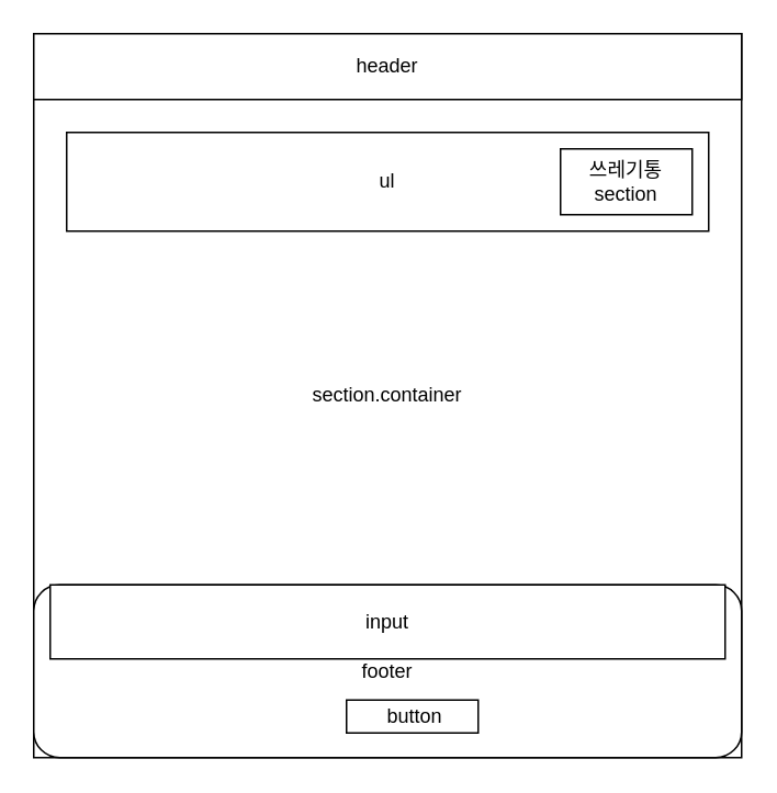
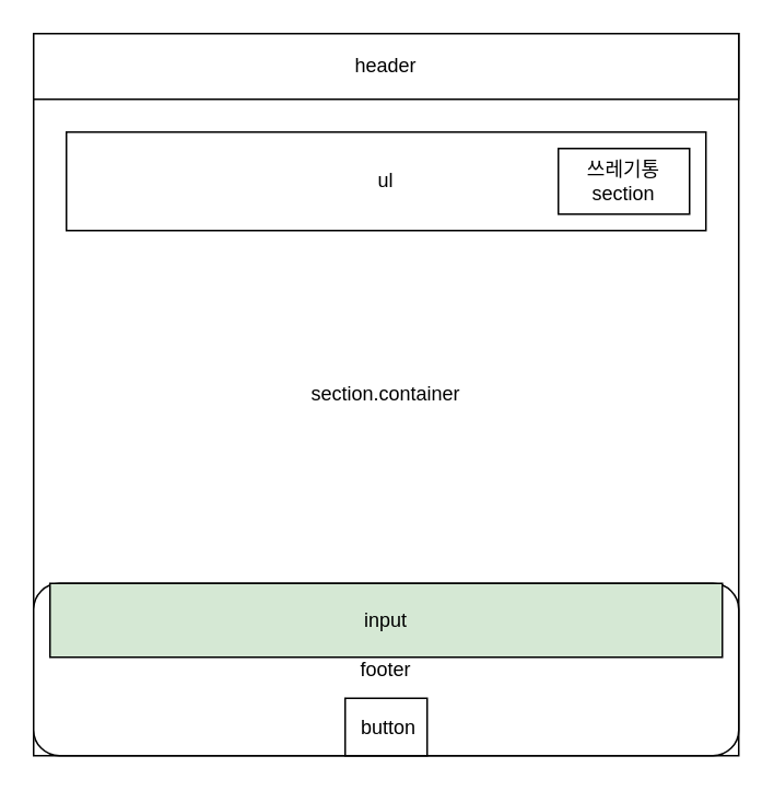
  <mxCell id="0" />
  <mxCell id="1" parent="0" />
  <mxCell id="2" value="section.container" style="rounded=0;whiteSpace=wrap;html=1;" vertex="1" parent="1"><mxGeometry x="20" y="20" width="430" height="440" as="geometry" /></mxCell>
  <mxCell id="3" value="header" style="rounded=0;whiteSpace=wrap;html=1;" vertex="1" parent="1"><mxGeometry x="20" y="20" width="430" height="40" as="geometry" /></mxCell>
  <mxCell id="4" value="footer" style="rounded=1;whiteSpace=wrap;html=1;" vertex="1" parent="1"><mxGeometry x="20" y="355" width="430" height="105" as="geometry" /></mxCell>
  <mxCell id="5" value="ul" style="rounded=0;whiteSpace=wrap;html=1;" vertex="1" parent="1"><mxGeometry x="40" y="80" width="390" height="60" as="geometry" /></mxCell>
  <mxCell id="6" value="쓰레기통&lt;br&gt;section" style="rounded=0;whiteSpace=wrap;html=1;" vertex="1" parent="1"><mxGeometry x="340" y="90" width="80" height="40" as="geometry" /></mxCell>
- <mxCell id="7" value="input" style="rounded=0;whiteSpace=wrap;html=1;" vertex="1" parent="1"><mxGeometry x="30" y="355" width="410" height="45" as="geometry" /></mxCell>
- <mxCell id="8" value="&amp;nbsp;button" style="rounded=0;whiteSpace=wrap;html=1;" vertex="1" parent="1"><mxGeometry x="210" y="425" width="80" height="20" as="geometry" /></mxCell>
+ <mxCell id="7" value="input" style="rounded=0;whiteSpace=wrap;html=1;fillColor=#d5e8d4;" vertex="1" parent="1"><mxGeometry x="30" y="355" width="410" height="45" as="geometry" /></mxCell>
+ <mxCell id="8" value="&amp;nbsp;button" style="rounded=0;whiteSpace=wrap;html=1;" vertex="1" parent="1"><mxGeometry x="210" y="425" width="50" height="35" as="geometry" /></mxCell>
